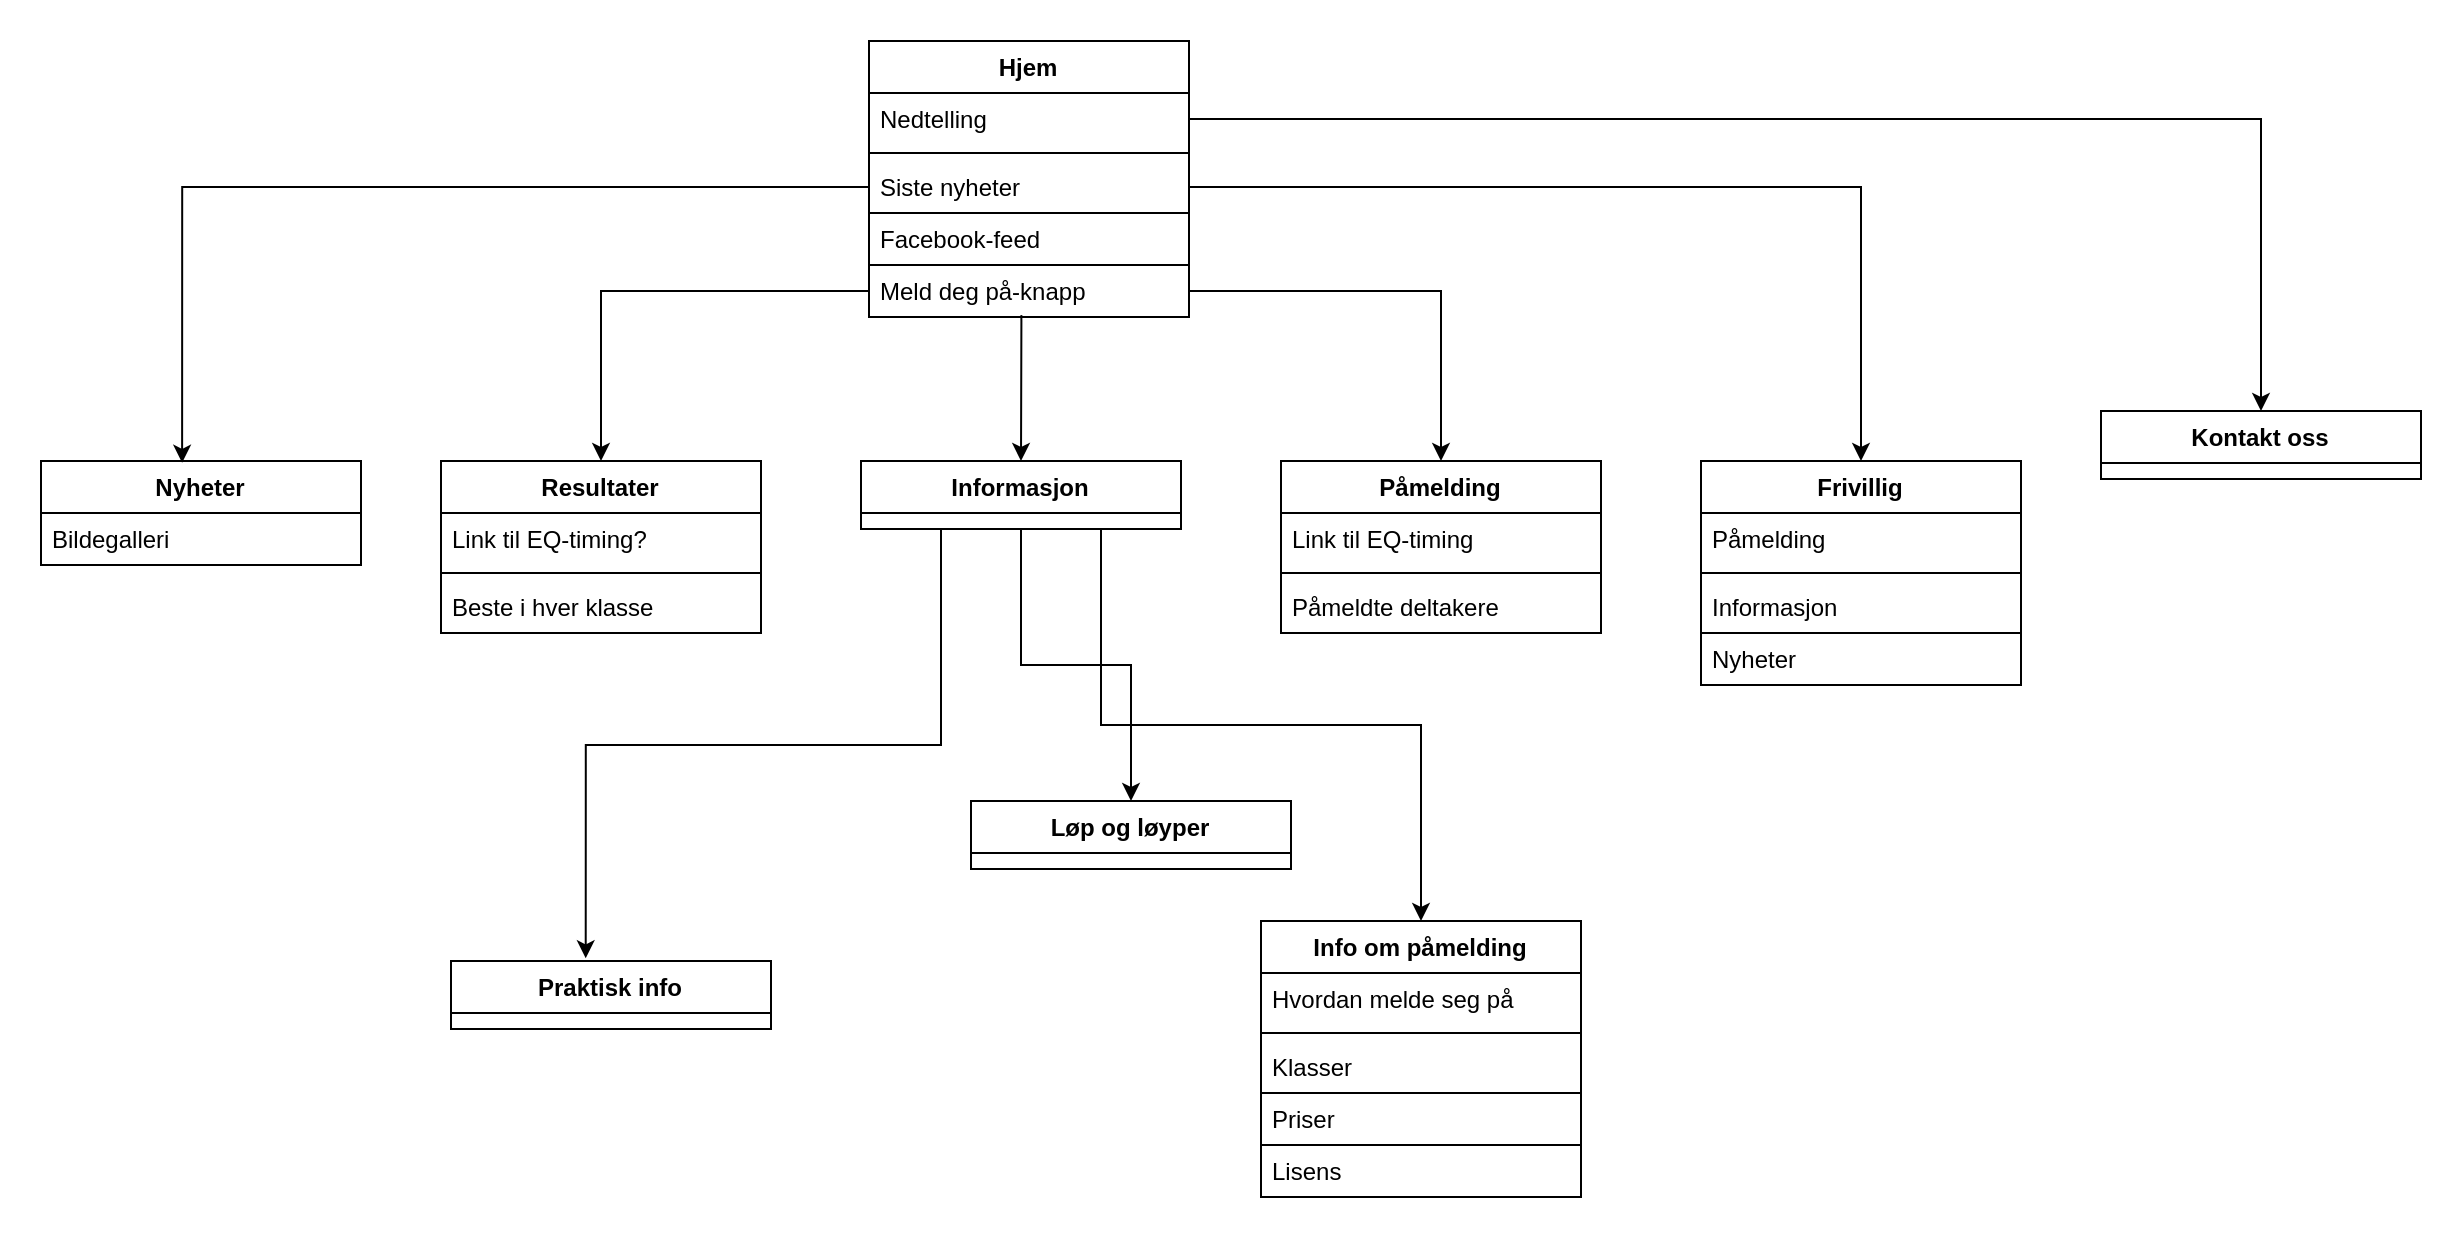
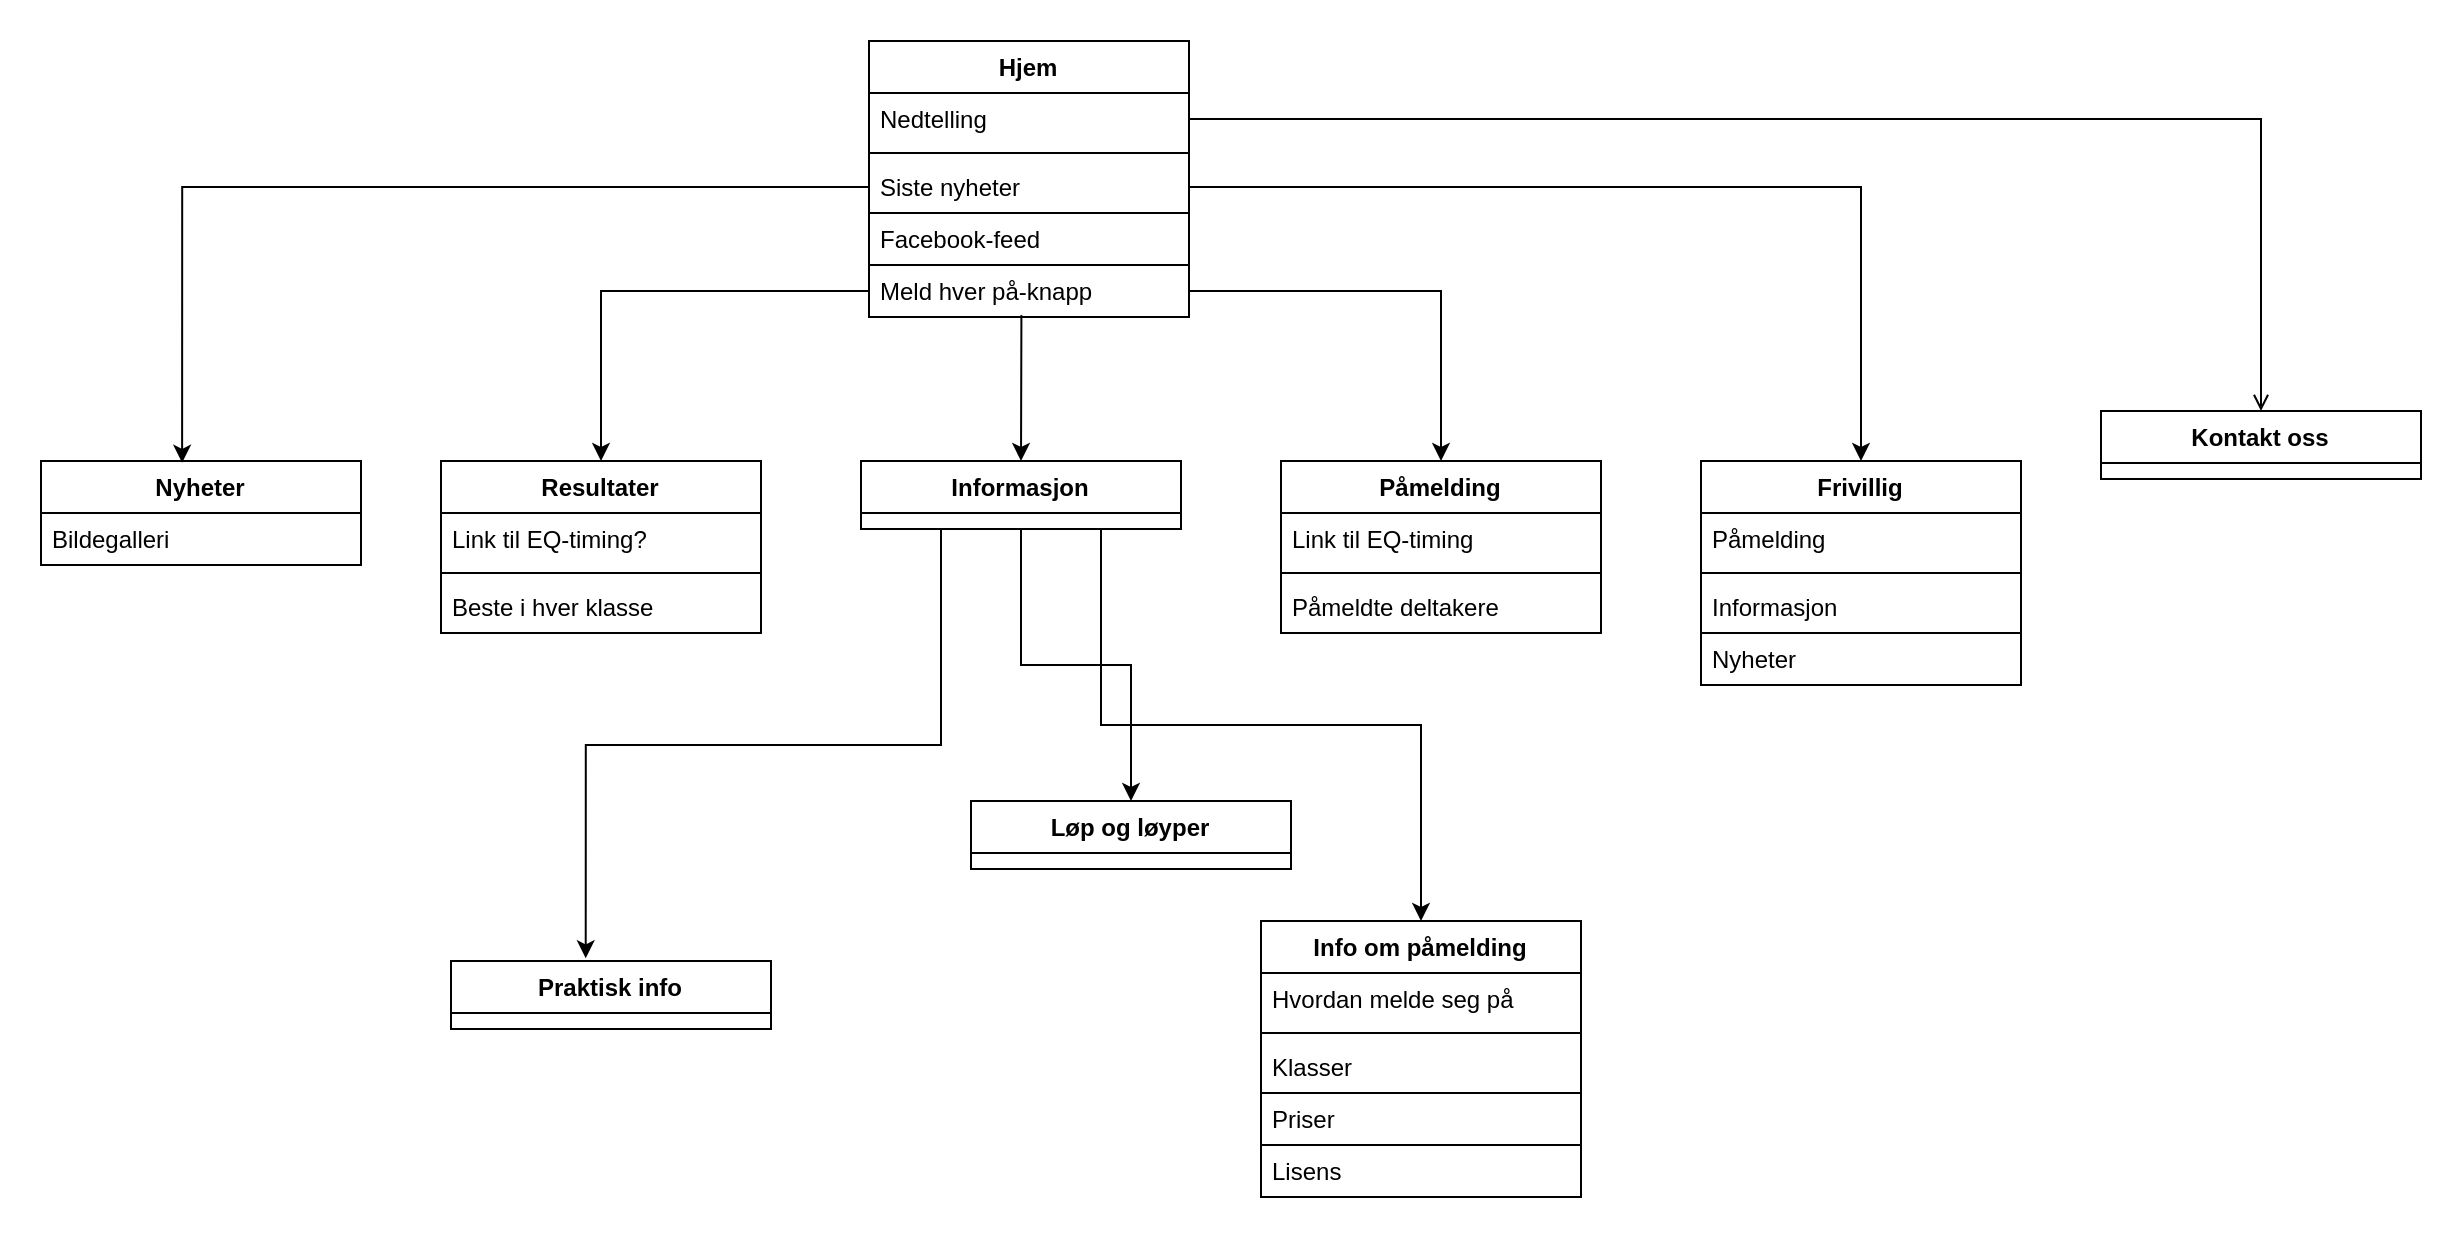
  <mxCell id="0" />
  <mxCell id="1" parent="0" />
  <mxCell id="2" value="Hjem" style="swimlane;fontStyle=1;align=center;verticalAlign=top;childLayout=stackLayout;horizontal=1;startSize=26;horizontalStack=0;resizeParent=1;resizeParentMax=0;resizeLast=0;collapsible=1;marginBottom=0;" vertex="1" parent="1"><mxGeometry x="434" y="20" width="160" height="138" as="geometry" /></mxCell>
  <mxCell id="3" value="Nedtelling" style="text;strokeColor=none;fillColor=none;align=left;verticalAlign=top;spacingLeft=4;spacingRight=4;overflow=hidden;rotatable=0;points=[[0,0.5],[1,0.5]];portConstraint=eastwest;" vertex="1" parent="2"><mxGeometry y="26" width="160" height="26" as="geometry" /></mxCell>
  <mxCell id="4" value="" style="line;strokeWidth=1;fillColor=none;align=left;verticalAlign=middle;spacingTop=-1;spacingLeft=3;spacingRight=3;rotatable=0;labelPosition=right;points=[];portConstraint=eastwest;" vertex="1" parent="2"><mxGeometry y="52" width="160" height="8" as="geometry" /></mxCell>
  <mxCell id="5" value="Siste nyheter" style="text;strokeColor=none;fillColor=none;align=left;verticalAlign=top;spacingLeft=4;spacingRight=4;overflow=hidden;rotatable=0;points=[[0,0.5],[1,0.5]];portConstraint=eastwest;" vertex="1" parent="2"><mxGeometry y="60" width="160" height="26" as="geometry" /></mxCell>
  <mxCell id="6" value="Facebook-feed" style="text;fillColor=none;align=left;verticalAlign=top;spacingLeft=4;spacingRight=4;overflow=hidden;rotatable=0;points=[[0,0.5],[1,0.5]];portConstraint=eastwest;strokeColor=#000000;" vertex="1" parent="2"><mxGeometry y="86" width="160" height="26" as="geometry" /></mxCell>
- <mxCell id="7" value="Meld deg på-knapp" style="text;fillColor=none;align=left;verticalAlign=top;spacingLeft=4;spacingRight=4;overflow=hidden;rotatable=0;points=[[0,0.5],[1,0.5]];portConstraint=eastwest;strokeColor=#000000;" vertex="1" parent="2"><mxGeometry y="112" width="160" height="26" as="geometry" /></mxCell>
+ <mxCell id="7" value="Meld hver på-knapp" style="text;fillColor=none;align=left;verticalAlign=top;spacingLeft=4;spacingRight=4;overflow=hidden;rotatable=0;points=[[0,0.5],[1,0.5]];portConstraint=eastwest;strokeColor=#000000;" vertex="1" parent="2"><mxGeometry y="112" width="160" height="26" as="geometry" /></mxCell>
  <mxCell id="8" value="Resultater" style="swimlane;fontStyle=1;align=center;verticalAlign=top;childLayout=stackLayout;horizontal=1;startSize=26;horizontalStack=0;resizeParent=1;resizeParentMax=0;resizeLast=0;collapsible=1;marginBottom=0;strokeColor=#000000;" vertex="1" parent="1"><mxGeometry x="220" y="230" width="160" height="86" as="geometry" /></mxCell>
  <mxCell id="9" value="Link til EQ-timing?" style="text;strokeColor=none;fillColor=none;align=left;verticalAlign=top;spacingLeft=4;spacingRight=4;overflow=hidden;rotatable=0;points=[[0,0.5],[1,0.5]];portConstraint=eastwest;" vertex="1" parent="8"><mxGeometry y="26" width="160" height="26" as="geometry" /></mxCell>
  <mxCell id="10" value="" style="line;strokeWidth=1;fillColor=none;align=left;verticalAlign=middle;spacingTop=-1;spacingLeft=3;spacingRight=3;rotatable=0;labelPosition=right;points=[];portConstraint=eastwest;" vertex="1" parent="8"><mxGeometry y="52" width="160" height="8" as="geometry" /></mxCell>
  <mxCell id="11" value="Beste i hver klasse" style="text;strokeColor=none;fillColor=none;align=left;verticalAlign=top;spacingLeft=4;spacingRight=4;overflow=hidden;rotatable=0;points=[[0,0.5],[1,0.5]];portConstraint=eastwest;" vertex="1" parent="8"><mxGeometry y="60" width="160" height="26" as="geometry" /></mxCell>
  <mxCell id="12" style="edgeStyle=orthogonalEdgeStyle;rounded=0;orthogonalLoop=1;jettySize=auto;html=1;exitX=0.5;exitY=1;exitDx=0;exitDy=0;entryX=0.5;entryY=0;entryDx=0;entryDy=0;" edge="1" parent="1" source="15" target="28"><mxGeometry relative="1" as="geometry" /></mxCell>
  <mxCell id="13" style="edgeStyle=orthogonalEdgeStyle;rounded=0;orthogonalLoop=1;jettySize=auto;html=1;exitX=0.25;exitY=1;exitDx=0;exitDy=0;entryX=0.421;entryY=-0.04;entryDx=0;entryDy=0;entryPerimeter=0;" edge="1" parent="1" source="15" target="29"><mxGeometry relative="1" as="geometry" /></mxCell>
  <mxCell id="14" style="edgeStyle=orthogonalEdgeStyle;rounded=0;orthogonalLoop=1;jettySize=auto;html=1;exitX=0.75;exitY=1;exitDx=0;exitDy=0;entryX=0.5;entryY=0;entryDx=0;entryDy=0;" edge="1" parent="1" source="15" target="30"><mxGeometry relative="1" as="geometry" /></mxCell>
  <mxCell id="15" value="Informasjon" style="swimlane;fontStyle=1;align=center;verticalAlign=top;childLayout=stackLayout;horizontal=1;startSize=26;horizontalStack=0;resizeParent=1;resizeParentMax=0;resizeLast=0;collapsible=1;marginBottom=0;strokeColor=#000000;" vertex="1" parent="1"><mxGeometry x="430" y="230" width="160" height="34" as="geometry" /></mxCell>
  <mxCell id="16" value="Påmelding" style="swimlane;fontStyle=1;align=center;verticalAlign=top;childLayout=stackLayout;horizontal=1;startSize=26;horizontalStack=0;resizeParent=1;resizeParentMax=0;resizeLast=0;collapsible=1;marginBottom=0;strokeColor=#000000;" vertex="1" parent="1"><mxGeometry x="640" y="230" width="160" height="86" as="geometry" /></mxCell>
  <mxCell id="17" value="Link til EQ-timing" style="text;strokeColor=none;fillColor=none;align=left;verticalAlign=top;spacingLeft=4;spacingRight=4;overflow=hidden;rotatable=0;points=[[0,0.5],[1,0.5]];portConstraint=eastwest;" vertex="1" parent="16"><mxGeometry y="26" width="160" height="26" as="geometry" /></mxCell>
  <mxCell id="18" value="" style="line;strokeWidth=1;fillColor=none;align=left;verticalAlign=middle;spacingTop=-1;spacingLeft=3;spacingRight=3;rotatable=0;labelPosition=right;points=[];portConstraint=eastwest;" vertex="1" parent="16"><mxGeometry y="52" width="160" height="8" as="geometry" /></mxCell>
  <mxCell id="19" value="Påmeldte deltakere" style="text;strokeColor=none;fillColor=none;align=left;verticalAlign=top;spacingLeft=4;spacingRight=4;overflow=hidden;rotatable=0;points=[[0,0.5],[1,0.5]];portConstraint=eastwest;" vertex="1" parent="16"><mxGeometry y="60" width="160" height="26" as="geometry" /></mxCell>
  <mxCell id="20" value="Nyheter" style="swimlane;fontStyle=1;align=center;verticalAlign=top;childLayout=stackLayout;horizontal=1;startSize=26;horizontalStack=0;resizeParent=1;resizeParentMax=0;resizeLast=0;collapsible=1;marginBottom=0;strokeColor=#000000;" vertex="1" parent="1"><mxGeometry x="20" y="230" width="160" height="52" as="geometry" /></mxCell>
  <mxCell id="21" value="Bildegalleri" style="text;strokeColor=none;fillColor=none;align=left;verticalAlign=top;spacingLeft=4;spacingRight=4;overflow=hidden;rotatable=0;points=[[0,0.5],[1,0.5]];portConstraint=eastwest;" vertex="1" parent="20"><mxGeometry y="26" width="160" height="26" as="geometry" /></mxCell>
  <mxCell id="22" value="Kontakt oss" style="swimlane;fontStyle=1;align=center;verticalAlign=top;childLayout=stackLayout;horizontal=1;startSize=26;horizontalStack=0;resizeParent=1;resizeParentMax=0;resizeLast=0;collapsible=1;marginBottom=0;strokeColor=#000000;" vertex="1" parent="1"><mxGeometry x="1050" y="205" width="160" height="34" as="geometry" /></mxCell>
  <mxCell id="23" value="Frivillig" style="swimlane;fontStyle=1;align=center;verticalAlign=top;childLayout=stackLayout;horizontal=1;startSize=26;horizontalStack=0;resizeParent=1;resizeParentMax=0;resizeLast=0;collapsible=1;marginBottom=0;strokeColor=#000000;" vertex="1" parent="1"><mxGeometry x="850" y="230" width="160" height="112" as="geometry" /></mxCell>
  <mxCell id="24" value="Påmelding" style="text;strokeColor=none;fillColor=none;align=left;verticalAlign=top;spacingLeft=4;spacingRight=4;overflow=hidden;rotatable=0;points=[[0,0.5],[1,0.5]];portConstraint=eastwest;" vertex="1" parent="23"><mxGeometry y="26" width="160" height="26" as="geometry" /></mxCell>
  <mxCell id="25" value="" style="line;strokeWidth=1;fillColor=none;align=left;verticalAlign=middle;spacingTop=-1;spacingLeft=3;spacingRight=3;rotatable=0;labelPosition=right;points=[];portConstraint=eastwest;" vertex="1" parent="23"><mxGeometry y="52" width="160" height="8" as="geometry" /></mxCell>
  <mxCell id="26" value="Informasjon" style="text;strokeColor=none;fillColor=none;align=left;verticalAlign=top;spacingLeft=4;spacingRight=4;overflow=hidden;rotatable=0;points=[[0,0.5],[1,0.5]];portConstraint=eastwest;" vertex="1" parent="23"><mxGeometry y="60" width="160" height="26" as="geometry" /></mxCell>
  <mxCell id="27" value="Nyheter" style="text;fillColor=none;align=left;verticalAlign=top;spacingLeft=4;spacingRight=4;overflow=hidden;rotatable=0;points=[[0,0.5],[1,0.5]];portConstraint=eastwest;strokeColor=#000000;" vertex="1" parent="23"><mxGeometry y="86" width="160" height="26" as="geometry" /></mxCell>
  <mxCell id="28" value="Løp og løyper" style="swimlane;fontStyle=1;align=center;verticalAlign=top;childLayout=stackLayout;horizontal=1;startSize=26;horizontalStack=0;resizeParent=1;resizeParentMax=0;resizeLast=0;collapsible=1;marginBottom=0;strokeColor=#000000;" vertex="1" parent="1"><mxGeometry x="485" y="400" width="160" height="34" as="geometry" /></mxCell>
  <mxCell id="29" value="Praktisk info" style="swimlane;fontStyle=1;align=center;verticalAlign=top;childLayout=stackLayout;horizontal=1;startSize=26;horizontalStack=0;resizeParent=1;resizeParentMax=0;resizeLast=0;collapsible=1;marginBottom=0;strokeColor=#000000;" vertex="1" parent="1"><mxGeometry x="225" y="480" width="160" height="34" as="geometry" /></mxCell>
  <mxCell id="30" value="Info om påmelding" style="swimlane;fontStyle=1;align=center;verticalAlign=top;childLayout=stackLayout;horizontal=1;startSize=26;horizontalStack=0;resizeParent=1;resizeParentMax=0;resizeLast=0;collapsible=1;marginBottom=0;strokeColor=#000000;" vertex="1" parent="1"><mxGeometry x="630" y="460" width="160" height="138" as="geometry" /></mxCell>
  <mxCell id="31" value="Hvordan melde seg på" style="text;strokeColor=none;fillColor=none;align=left;verticalAlign=top;spacingLeft=4;spacingRight=4;overflow=hidden;rotatable=0;points=[[0,0.5],[1,0.5]];portConstraint=eastwest;" vertex="1" parent="30"><mxGeometry y="26" width="160" height="26" as="geometry" /></mxCell>
  <mxCell id="32" value="" style="line;strokeWidth=1;fillColor=none;align=left;verticalAlign=middle;spacingTop=-1;spacingLeft=3;spacingRight=3;rotatable=0;labelPosition=right;points=[];portConstraint=eastwest;" vertex="1" parent="30"><mxGeometry y="52" width="160" height="8" as="geometry" /></mxCell>
  <mxCell id="33" value="Klasser" style="text;strokeColor=none;fillColor=none;align=left;verticalAlign=top;spacingLeft=4;spacingRight=4;overflow=hidden;rotatable=0;points=[[0,0.5],[1,0.5]];portConstraint=eastwest;" vertex="1" parent="30"><mxGeometry y="60" width="160" height="26" as="geometry" /></mxCell>
  <mxCell id="34" value="Priser" style="text;fillColor=none;align=left;verticalAlign=top;spacingLeft=4;spacingRight=4;overflow=hidden;rotatable=0;points=[[0,0.5],[1,0.5]];portConstraint=eastwest;strokeColor=#000000;" vertex="1" parent="30"><mxGeometry y="86" width="160" height="26" as="geometry" /></mxCell>
  <mxCell id="35" value="Lisens" style="text;strokeColor=none;fillColor=none;align=left;verticalAlign=top;spacingLeft=4;spacingRight=4;overflow=hidden;rotatable=0;points=[[0,0.5],[1,0.5]];portConstraint=eastwest;" vertex="1" parent="30"><mxGeometry y="112" width="160" height="26" as="geometry" /></mxCell>
  <mxCell id="36" style="edgeStyle=orthogonalEdgeStyle;rounded=0;orthogonalLoop=1;jettySize=auto;html=1;entryX=0.5;entryY=0;entryDx=0;entryDy=0;exitX=0.476;exitY=0.964;exitDx=0;exitDy=0;exitPerimeter=0;" edge="1" parent="1" source="7" target="15"><mxGeometry relative="1" as="geometry"><mxPoint x="510" y="160" as="sourcePoint" /><Array as="points"><mxPoint x="510" y="160" /></Array></mxGeometry></mxCell>
  <mxCell id="37" style="edgeStyle=orthogonalEdgeStyle;rounded=0;orthogonalLoop=1;jettySize=auto;html=1;exitX=0;exitY=0.5;exitDx=0;exitDy=0;entryX=0.5;entryY=0;entryDx=0;entryDy=0;" edge="1" parent="1" source="7" target="8"><mxGeometry relative="1" as="geometry" /></mxCell>
  <mxCell id="38" style="edgeStyle=orthogonalEdgeStyle;rounded=0;orthogonalLoop=1;jettySize=auto;html=1;exitX=1;exitY=0.5;exitDx=0;exitDy=0;entryX=0.5;entryY=0;entryDx=0;entryDy=0;" edge="1" parent="1" source="7" target="16"><mxGeometry relative="1" as="geometry" /></mxCell>
  <mxCell id="39" style="edgeStyle=orthogonalEdgeStyle;rounded=0;orthogonalLoop=1;jettySize=auto;html=1;exitX=0;exitY=0.5;exitDx=0;exitDy=0;entryX=0.441;entryY=0.017;entryDx=0;entryDy=0;entryPerimeter=0;" edge="1" parent="1" source="5" target="20"><mxGeometry relative="1" as="geometry" /></mxCell>
  <mxCell id="40" style="edgeStyle=orthogonalEdgeStyle;rounded=0;orthogonalLoop=1;jettySize=auto;html=1;exitX=1;exitY=0.5;exitDx=0;exitDy=0;entryX=0.5;entryY=0;entryDx=0;entryDy=0;" edge="1" parent="1" source="5" target="23"><mxGeometry relative="1" as="geometry" /></mxCell>
- <mxCell id="41" style="edgeStyle=orthogonalEdgeStyle;rounded=0;orthogonalLoop=1;jettySize=auto;html=1;exitX=1;exitY=0.5;exitDx=0;exitDy=0;entryX=0.5;entryY=0;entryDx=0;entryDy=0;" edge="1" parent="1" source="3" target="22"><mxGeometry relative="1" as="geometry" /></mxCell>
+ <mxCell id="41" style="edgeStyle=orthogonalEdgeStyle;rounded=0;orthogonalLoop=1;jettySize=auto;html=1;exitX=1;exitY=0.5;exitDx=0;exitDy=0;entryX=0.5;entryY=0;entryDx=0;entryDy=0;endArrow=open;" edge="1" parent="1" source="3" target="22"><mxGeometry relative="1" as="geometry" /></mxCell>
